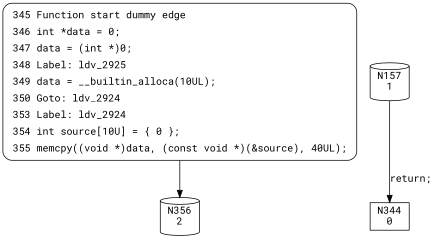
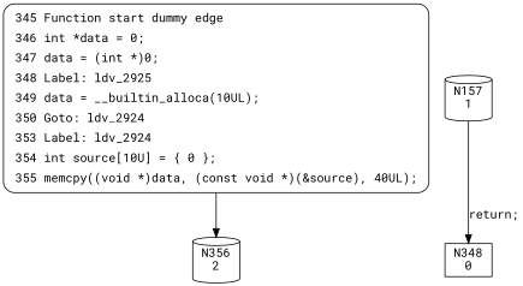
  digraph {
    fontname="Roboto Mono"
    node [fontname="Roboto Mono" shape=cylinder]
    edge [fontname="Roboto Mono"]
    n1 [label="N356\n2"]
    n2 [label="N157\n1"]
-   n3 [label="N344\n0" shape=box]
+   n3 [label="N348\n0" shape=box]
    n4 [fillcolor=white label=<<table border="0" cellborder="0" cellpadding="3" bgcolor="white"><tr><td align="right">345</td><td align="left">Function start dummy edge</td></tr><tr><td align="right">346</td><td align="left">int *data = 0;</td></tr><tr><td align="right">347</td><td align="left">data = (int *)0;</td></tr><tr><td align="right">348</td><td align="left">Label: ldv_2925</td></tr><tr><td align="right">349</td><td align="left">data = __builtin_alloca(10UL);</td></tr><tr><td align="right">350</td><td align="left">Goto: ldv_2924</td></tr><tr><td align="right">353</td><td align="left">Label: ldv_2924</td></tr><tr><td align="right">354</td><td align="left">int source[10U] = &#123; 0 &#125;;</td></tr><tr><td align="right">355</td><td align="left">memcpy((void *)data, (const void *)(&amp;source), 40UL);</td></tr></table>> penwidth=1 shape=Mrecord style="filled,bold"]
    n2 -> n3 [label="return;"]
    n4 -> n1
  }
